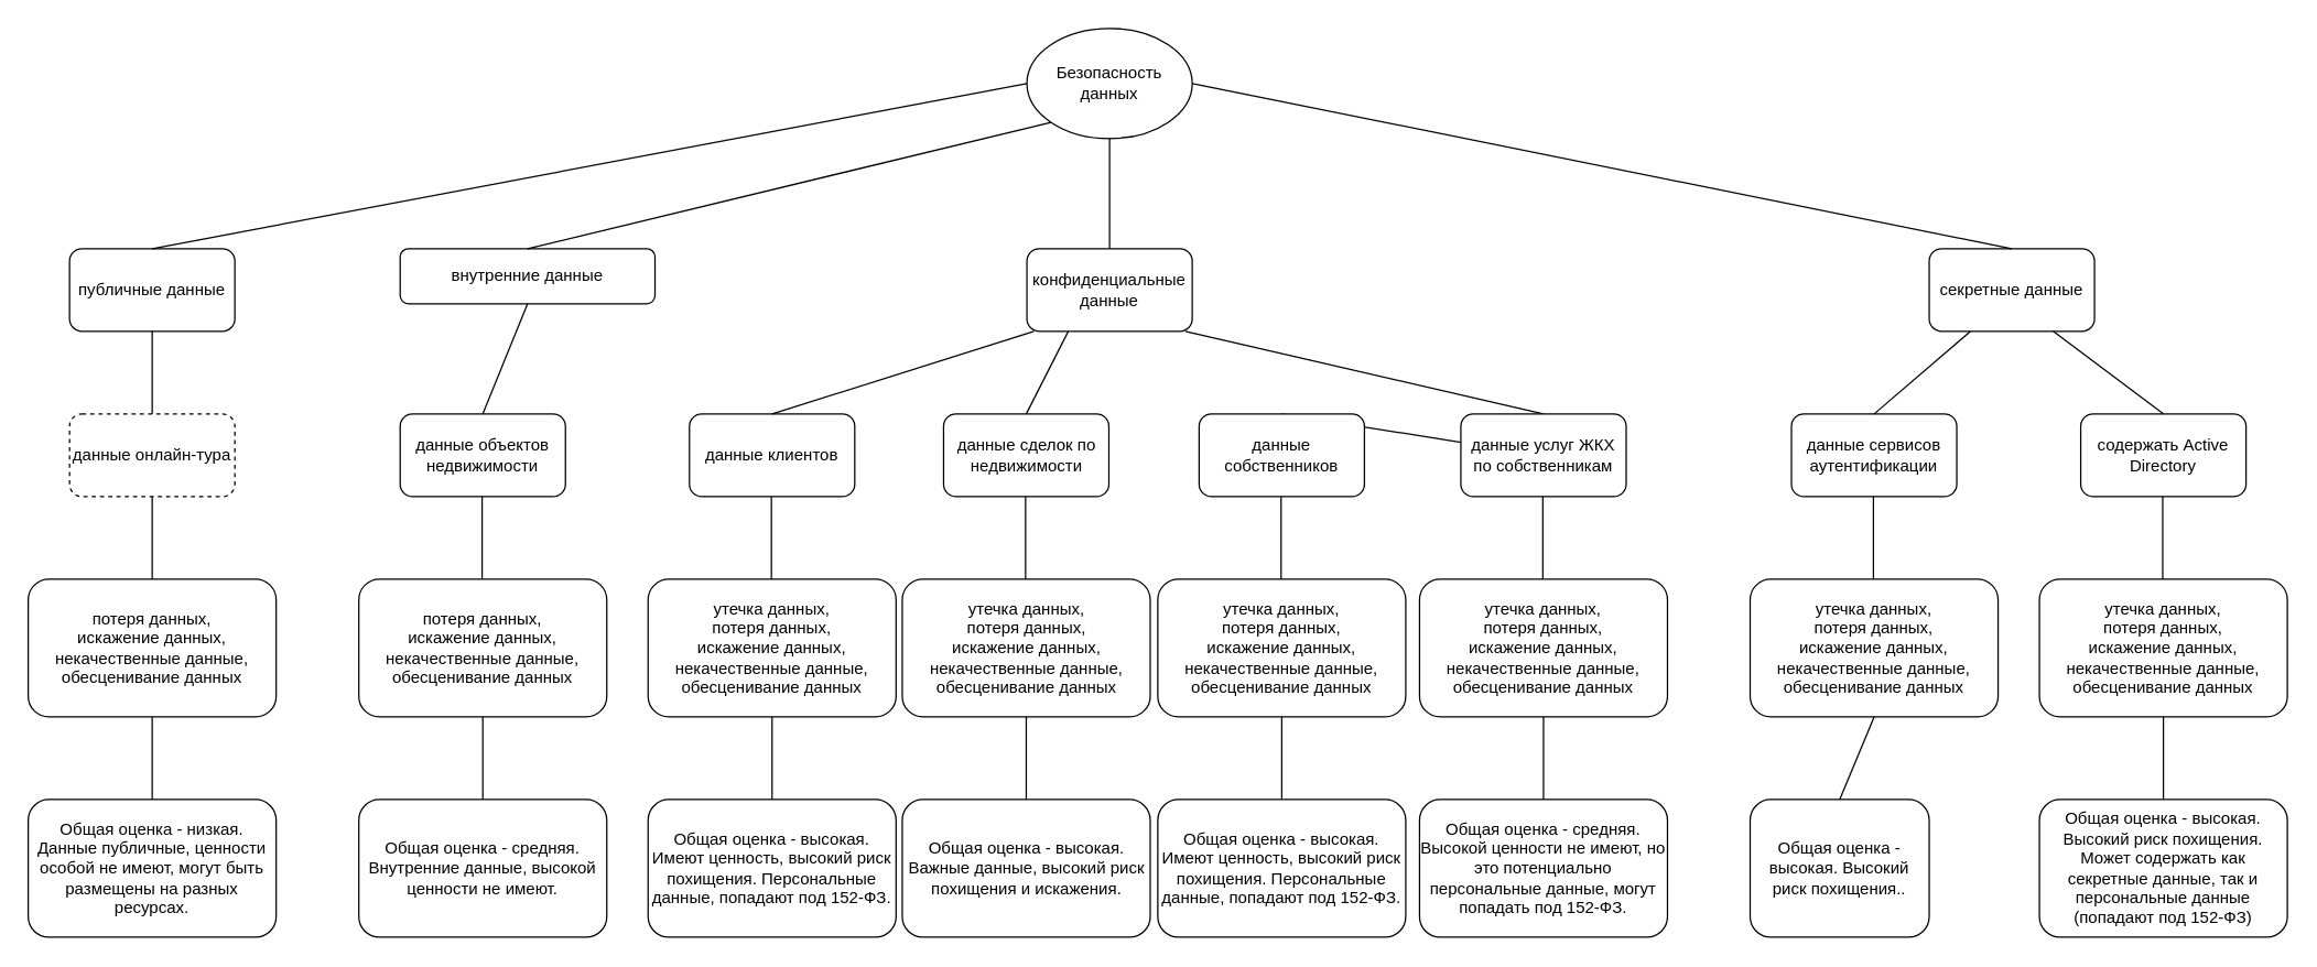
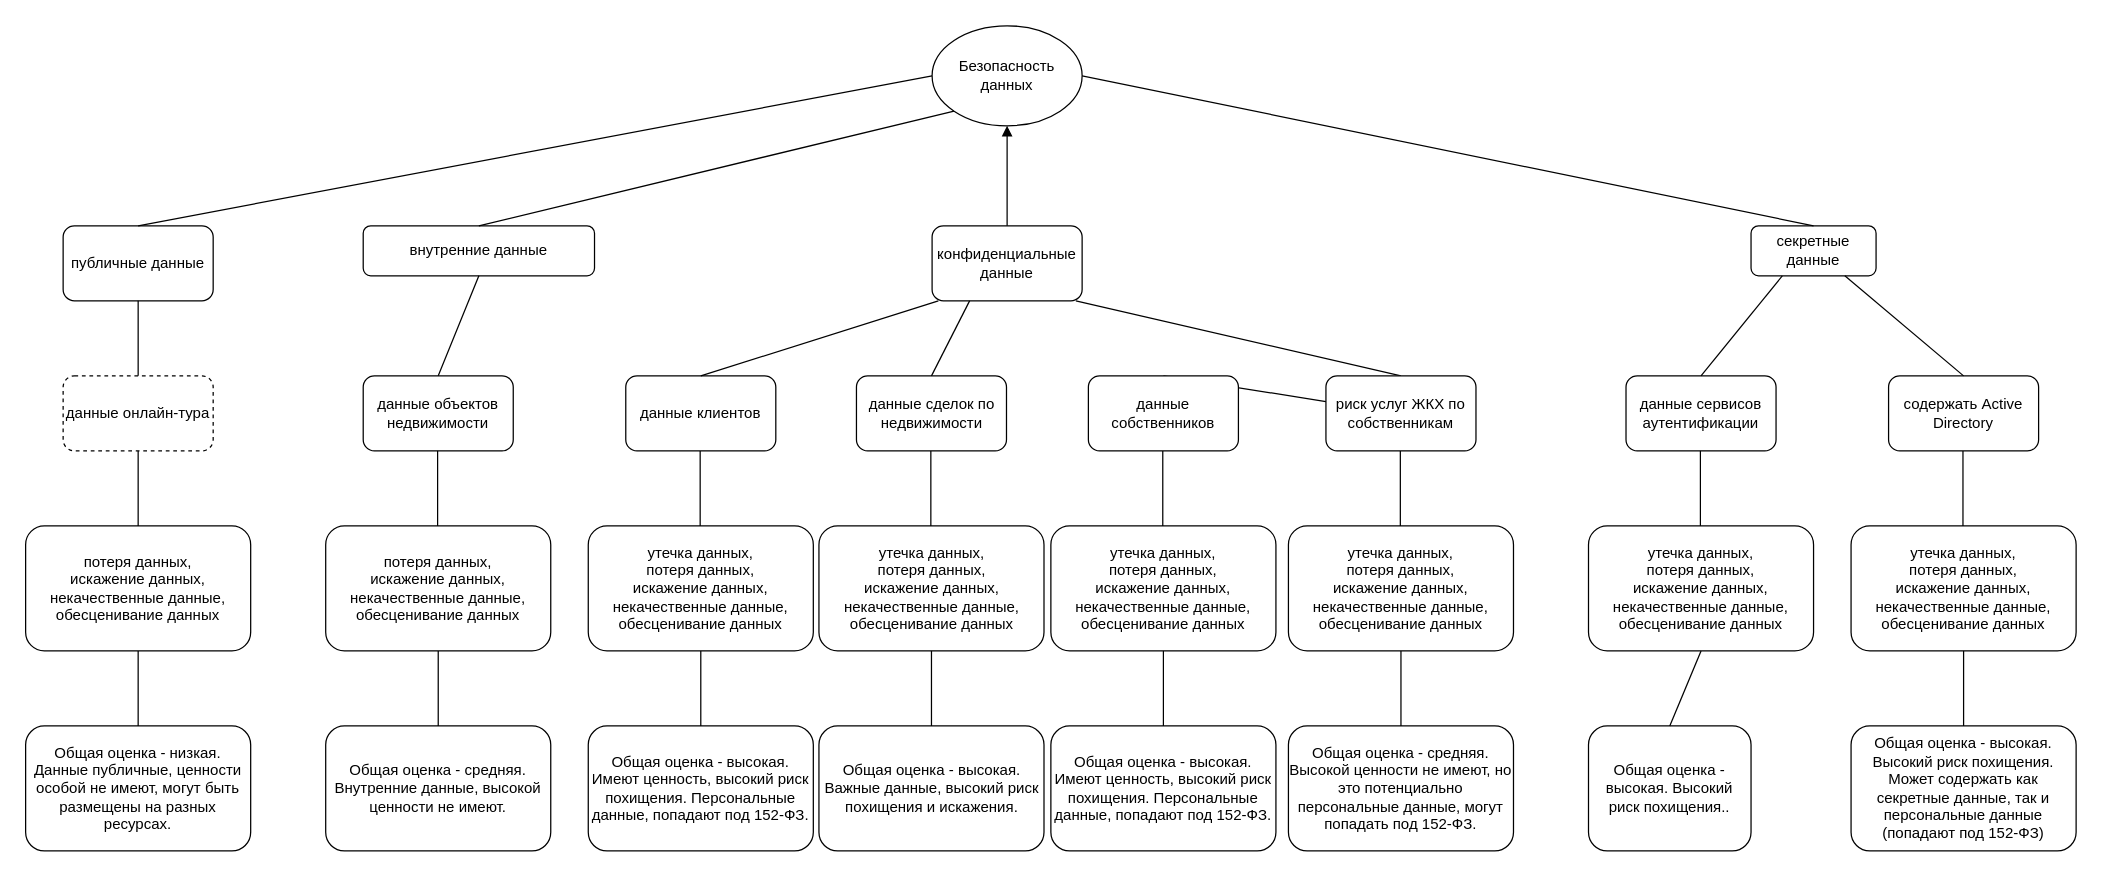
  <mxCell id="0" />
  <mxCell id="1" parent="0" />
  <mxCell id="2" value="Безопасность данных" style="ellipse;whiteSpace=wrap;html=1;container=0;" vertex="1" parent="1"><mxGeometry x="745" y="20" width="120" height="80" as="geometry" /></mxCell>
  <mxCell id="3" value="публичные данные" style="rounded=1;whiteSpace=wrap;html=1;container=0;" vertex="1" parent="1"><mxGeometry x="50" y="180" width="120" height="60" as="geometry" /></mxCell>
  <mxCell id="4" value="внутренние данные" style="rounded=1;whiteSpace=wrap;html=1;container=0;" vertex="1" parent="1"><mxGeometry x="290" y="180" width="185" height="40" as="geometry" /></mxCell>
  <mxCell id="5" value="конфиденциальные данные" style="rounded=1;whiteSpace=wrap;html=1;container=0;" vertex="1" parent="1"><mxGeometry x="745" y="180" width="120" height="60" as="geometry" /></mxCell>
- <mxCell id="6" value="секретные данные" style="rounded=1;whiteSpace=wrap;html=1;container=0;" vertex="1" parent="1"><mxGeometry x="1400" y="180" width="120" height="60" as="geometry" /></mxCell>
+ <mxCell id="6" value="секретные данные" style="rounded=1;whiteSpace=wrap;html=1;container=0;" vertex="1" parent="1"><mxGeometry x="1400" y="180" width="100" height="40" as="geometry" /></mxCell>
  <mxCell id="7" value="данные онлайн-тура" style="rounded=1;whiteSpace=wrap;html=1;container=0;dashed=1;" vertex="1" parent="1"><mxGeometry x="50" y="300" width="120" height="60" as="geometry" /></mxCell>
  <mxCell id="8" value="" style="endArrow=none;html=1;rounded=0;exitX=0.5;exitY=1;exitDx=0;exitDy=0;entryX=0.5;entryY=0;entryDx=0;entryDy=0;" edge="1" parent="1" source="3" target="7"><mxGeometry width="50" height="50" relative="1" as="geometry"><mxPoint x="200" y="310" as="sourcePoint" /><mxPoint x="250" y="260" as="targetPoint" /></mxGeometry></mxCell>
  <mxCell id="9" value="данные объектов недвижимости" style="rounded=1;whiteSpace=wrap;html=1;container=0;" vertex="1" parent="1"><mxGeometry x="290" y="300" width="120" height="60" as="geometry" /></mxCell>
  <mxCell id="10" value="" style="endArrow=none;html=1;rounded=0;entryX=0.5;entryY=1;entryDx=0;entryDy=0;exitX=0.5;exitY=0;exitDx=0;exitDy=0;" edge="1" parent="1" source="9" target="4"><mxGeometry width="50" height="50" relative="1" as="geometry"><mxPoint x="490" y="330" as="sourcePoint" /><mxPoint x="540" y="280" as="targetPoint" /></mxGeometry></mxCell>
  <mxCell id="11" value="данные клиентов" style="rounded=1;whiteSpace=wrap;html=1;container=0;" vertex="1" parent="1"><mxGeometry x="500" y="300" width="120" height="60" as="geometry" /></mxCell>
  <mxCell id="12" value="данные сделок по недвижимости" style="rounded=1;whiteSpace=wrap;html=1;container=0;" vertex="1" parent="1"><mxGeometry x="684.5" y="300" width="120" height="60" as="geometry" /></mxCell>
  <mxCell id="13" value="" style="endArrow=none;html=1;rounded=0;entryX=0;entryY=0.5;entryDx=0;entryDy=0;exitX=0.5;exitY=0;exitDx=0;exitDy=0;" edge="1" parent="1" source="3" target="2"><mxGeometry width="50" height="50" relative="1" as="geometry"><mxPoint x="590" y="110" as="sourcePoint" /><mxPoint x="640" y="60" as="targetPoint" /></mxGeometry></mxCell>
  <mxCell id="14" value="" style="endArrow=none;html=1;rounded=0;entryX=0;entryY=1;entryDx=0;entryDy=0;exitX=0.5;exitY=0;exitDx=0;exitDy=0;" edge="1" parent="1" source="4" target="2"><mxGeometry width="50" height="50" relative="1" as="geometry"><mxPoint x="560" y="180" as="sourcePoint" /><mxPoint x="610" y="130" as="targetPoint" /></mxGeometry></mxCell>
- <mxCell id="15" value="" style="endArrow=none;html=1;rounded=0;entryX=0.5;entryY=1;entryDx=0;entryDy=0;exitX=0.5;exitY=0;exitDx=0;exitDy=0;" edge="1" parent="1" source="5" target="2"><mxGeometry width="50" height="50" relative="1" as="geometry"><mxPoint x="960" y="180" as="sourcePoint" /><mxPoint x="1010" y="130" as="targetPoint" /></mxGeometry></mxCell>
+ <mxCell id="15" value="" style="endArrow=block;html=1;rounded=0;entryX=0.5;entryY=1;entryDx=0;entryDy=0;exitX=0.5;exitY=0;exitDx=0;exitDy=0;" edge="1" parent="1" source="5" target="2"><mxGeometry width="50" height="50" relative="1" as="geometry"><mxPoint x="960" y="180" as="sourcePoint" /><mxPoint x="1010" y="130" as="targetPoint" /></mxGeometry></mxCell>
  <mxCell id="16" value="" style="endArrow=none;html=1;rounded=0;exitX=1;exitY=0.5;exitDx=0;exitDy=0;entryX=0.5;entryY=0;entryDx=0;entryDy=0;" edge="1" parent="1" source="2" target="6"><mxGeometry width="50" height="50" relative="1" as="geometry"><mxPoint x="1110" y="100" as="sourcePoint" /><mxPoint x="1160" y="50" as="targetPoint" /></mxGeometry></mxCell>
  <mxCell id="17" value="данные сервисов аутентификации" style="rounded=1;whiteSpace=wrap;html=1;container=0;" vertex="1" parent="1"><mxGeometry x="1300" y="300" width="120" height="60" as="geometry" /></mxCell>
  <mxCell id="18" value="содержать Active Directory" style="rounded=1;whiteSpace=wrap;html=1;container=0;" vertex="1" parent="1"><mxGeometry x="1510" y="300" width="120" height="60" as="geometry" /></mxCell>
  <mxCell id="19" value="" style="endArrow=none;html=1;rounded=0;exitX=0.5;exitY=0;exitDx=0;exitDy=0;" edge="1" parent="1" source="11"><mxGeometry width="50" height="50" relative="1" as="geometry"><mxPoint x="560" y="270" as="sourcePoint" /><mxPoint x="750" y="240" as="targetPoint" /></mxGeometry></mxCell>
  <mxCell id="20" value="" style="endArrow=none;html=1;rounded=0;entryX=0.5;entryY=0;entryDx=0;entryDy=0;" edge="1" parent="1" target="38"><mxGeometry width="50" height="50" relative="1" as="geometry"><mxPoint x="860" y="240" as="sourcePoint" /><mxPoint x="1040" y="200" as="targetPoint" /></mxGeometry></mxCell>
  <mxCell id="21" value="" style="endArrow=none;html=1;rounded=0;entryX=0.25;entryY=1;entryDx=0;entryDy=0;exitX=0.5;exitY=0;exitDx=0;exitDy=0;" edge="1" parent="1" source="12" target="5"><mxGeometry width="50" height="50" relative="1" as="geometry"><mxPoint x="690" y="450" as="sourcePoint" /><mxPoint x="740" y="400" as="targetPoint" /></mxGeometry></mxCell>
  <mxCell id="22" value="" style="endArrow=none;html=1;rounded=0;exitX=0.5;exitY=0;exitDx=0;exitDy=0;" edge="1" parent="1" source="37" target="38"><mxGeometry width="50" height="50" relative="1" as="geometry"><mxPoint x="900" y="450" as="sourcePoint" /><mxPoint x="950" y="400" as="targetPoint" /></mxGeometry></mxCell>
  <mxCell id="23" value="" style="endArrow=none;html=1;rounded=0;entryX=0.25;entryY=1;entryDx=0;entryDy=0;exitX=0.5;exitY=0;exitDx=0;exitDy=0;" edge="1" parent="1" source="17" target="6"><mxGeometry width="50" height="50" relative="1" as="geometry"><mxPoint x="1340" y="450" as="sourcePoint" /><mxPoint x="1390" y="400" as="targetPoint" /></mxGeometry></mxCell>
  <mxCell id="24" value="" style="endArrow=none;html=1;rounded=0;exitX=0.75;exitY=1;exitDx=0;exitDy=0;entryX=0.5;entryY=0;entryDx=0;entryDy=0;" edge="1" parent="1" source="6" target="18"><mxGeometry width="50" height="50" relative="1" as="geometry"><mxPoint x="1650" y="250" as="sourcePoint" /><mxPoint x="1700" y="200" as="targetPoint" /></mxGeometry></mxCell>
  <mxCell id="25" value="&lt;div&gt;потеря данных,&lt;/div&gt;&lt;div&gt;искажение данных,&lt;/div&gt;&lt;div&gt;некачественные данные,&lt;/div&gt;&lt;div&gt;обесценивание данных&lt;/div&gt;" style="rounded=1;whiteSpace=wrap;html=1;container=0;" vertex="1" parent="1"><mxGeometry x="20" y="420" width="180" height="100" as="geometry" /></mxCell>
  <mxCell id="26" value="" style="endArrow=none;html=1;rounded=0;entryX=0.5;entryY=1;entryDx=0;entryDy=0;exitX=0.5;exitY=0;exitDx=0;exitDy=0;" edge="1" parent="1" source="25" target="7"><mxGeometry width="50" height="50" relative="1" as="geometry"><mxPoint x="-90" y="460" as="sourcePoint" /><mxPoint x="-40" y="410" as="targetPoint" /></mxGeometry></mxCell>
  <mxCell id="27" value="" style="endArrow=none;html=1;rounded=0;entryX=0.5;entryY=1;entryDx=0;entryDy=0;exitX=0.5;exitY=0;exitDx=0;exitDy=0;" edge="1" parent="1"><mxGeometry width="50" height="50" relative="1" as="geometry"><mxPoint x="559.5" y="420" as="sourcePoint" /><mxPoint x="559.5" y="360" as="targetPoint" /></mxGeometry></mxCell>
  <mxCell id="28" value="" style="endArrow=none;html=1;rounded=0;entryX=0.5;entryY=1;entryDx=0;entryDy=0;exitX=0.5;exitY=0;exitDx=0;exitDy=0;" edge="1" parent="1"><mxGeometry width="50" height="50" relative="1" as="geometry"><mxPoint x="744" y="420" as="sourcePoint" /><mxPoint x="744" y="360" as="targetPoint" /></mxGeometry></mxCell>
  <mxCell id="29" value="" style="endArrow=none;html=1;rounded=0;entryX=0.5;entryY=1;entryDx=0;entryDy=0;exitX=0.5;exitY=0;exitDx=0;exitDy=0;" edge="1" parent="1"><mxGeometry width="50" height="50" relative="1" as="geometry"><mxPoint x="1359.5" y="420" as="sourcePoint" /><mxPoint x="1359.5" y="360" as="targetPoint" /></mxGeometry></mxCell>
  <mxCell id="30" value="" style="endArrow=none;html=1;rounded=0;entryX=0.5;entryY=1;entryDx=0;entryDy=0;exitX=0.5;exitY=0;exitDx=0;exitDy=0;" edge="1" parent="1"><mxGeometry width="50" height="50" relative="1" as="geometry"><mxPoint x="1569.5" y="420" as="sourcePoint" /><mxPoint x="1569.5" y="360" as="targetPoint" /></mxGeometry></mxCell>
  <mxCell id="31" value="" style="endArrow=none;html=1;rounded=0;entryX=0.5;entryY=1;entryDx=0;entryDy=0;exitX=0.5;exitY=0;exitDx=0;exitDy=0;" edge="1" parent="1"><mxGeometry width="50" height="50" relative="1" as="geometry"><mxPoint x="349.5" y="420" as="sourcePoint" /><mxPoint x="349.5" y="360" as="targetPoint" /></mxGeometry></mxCell>
  <mxCell id="32" value="&lt;div&gt;потеря данных,&lt;/div&gt;&lt;div&gt;искажение данных,&lt;/div&gt;&lt;div&gt;некачественные данные,&lt;/div&gt;&lt;div&gt;обесценивание данных&lt;/div&gt;" style="rounded=1;whiteSpace=wrap;html=1;container=0;" vertex="1" parent="1"><mxGeometry x="260" y="420" width="180" height="100" as="geometry" /></mxCell>
  <mxCell id="33" value="&lt;div&gt;утечка данных,&lt;/div&gt;&lt;div&gt;потеря данных,&lt;/div&gt;&lt;div&gt;искажение данных,&lt;/div&gt;&lt;div&gt;некачественные данные,&lt;/div&gt;&lt;div&gt;обесценивание данных&lt;/div&gt;" style="rounded=1;whiteSpace=wrap;html=1;container=0;" vertex="1" parent="1"><mxGeometry x="470" y="420" width="180" height="100" as="geometry" /></mxCell>
  <mxCell id="34" value="&lt;div&gt;утечка данных,&lt;/div&gt;&lt;div&gt;потеря данных,&lt;/div&gt;&lt;div&gt;искажение данных,&lt;/div&gt;&lt;div&gt;некачественные данные,&lt;/div&gt;&lt;div&gt;обесценивание данных&lt;/div&gt;" style="rounded=1;whiteSpace=wrap;html=1;container=0;" vertex="1" parent="1"><mxGeometry x="654.5" y="420" width="180" height="100" as="geometry" /></mxCell>
  <mxCell id="35" value="&lt;div&gt;утечка данных,&lt;/div&gt;&lt;div&gt;потеря данных,&lt;/div&gt;&lt;div&gt;искажение данных,&lt;/div&gt;&lt;div&gt;некачественные данные,&lt;/div&gt;&lt;div&gt;обесценивание данных&lt;/div&gt;" style="rounded=1;whiteSpace=wrap;html=1;container=0;" vertex="1" parent="1"><mxGeometry x="840" y="420" width="180" height="100" as="geometry" /></mxCell>
  <mxCell id="36" value="&lt;div&gt;утечка данных,&lt;/div&gt;&lt;div&gt;потеря данных,&lt;/div&gt;&lt;div&gt;искажение данных,&lt;/div&gt;&lt;div&gt;некачественные данные,&lt;/div&gt;&lt;div&gt;обесценивание данных&lt;/div&gt;" style="rounded=1;whiteSpace=wrap;html=1;container=0;" vertex="1" parent="1"><mxGeometry x="1030" y="420" width="180" height="100" as="geometry" /></mxCell>
  <mxCell id="37" value="данные собственников" style="rounded=1;whiteSpace=wrap;html=1;container=0;" vertex="1" parent="1"><mxGeometry x="870" y="300" width="120" height="60" as="geometry" /></mxCell>
- <mxCell id="38" value="данные услуг ЖКХ по собственникам" style="rounded=1;whiteSpace=wrap;html=1;container=0;" vertex="1" parent="1"><mxGeometry x="1060" y="300" width="120" height="60" as="geometry" /></mxCell>
+ <mxCell id="38" value="риск услуг ЖКХ по собственникам" style="rounded=1;whiteSpace=wrap;html=1;container=0;" vertex="1" parent="1"><mxGeometry x="1060" y="300" width="120" height="60" as="geometry" /></mxCell>
  <mxCell id="39" value="" style="endArrow=none;html=1;rounded=0;entryX=0.5;entryY=1;entryDx=0;entryDy=0;exitX=0.5;exitY=0;exitDx=0;exitDy=0;" edge="1" parent="1"><mxGeometry width="50" height="50" relative="1" as="geometry"><mxPoint x="929.5" y="420" as="sourcePoint" /><mxPoint x="929.5" y="360" as="targetPoint" /></mxGeometry></mxCell>
  <mxCell id="40" value="" style="endArrow=none;html=1;rounded=0;entryX=0.5;entryY=1;entryDx=0;entryDy=0;exitX=0.5;exitY=0;exitDx=0;exitDy=0;" edge="1" parent="1"><mxGeometry width="50" height="50" relative="1" as="geometry"><mxPoint x="1119.5" y="420" as="sourcePoint" /><mxPoint x="1119.5" y="360" as="targetPoint" /></mxGeometry></mxCell>
  <mxCell id="41" value="&lt;div&gt;утечка данных,&lt;/div&gt;&lt;div&gt;потеря данных,&lt;/div&gt;&lt;div&gt;искажение данных,&lt;/div&gt;&lt;div&gt;некачественные данные,&lt;/div&gt;&lt;div&gt;обесценивание данных&lt;/div&gt;" style="rounded=1;whiteSpace=wrap;html=1;container=0;" vertex="1" parent="1"><mxGeometry x="1270" y="420" width="180" height="100" as="geometry" /></mxCell>
  <mxCell id="42" value="&lt;div&gt;утечка данных,&lt;/div&gt;&lt;div&gt;потеря данных,&lt;/div&gt;&lt;div&gt;искажение данных,&lt;/div&gt;&lt;div&gt;некачественные данные,&lt;/div&gt;&lt;div&gt;обесценивание данных&lt;/div&gt;" style="rounded=1;whiteSpace=wrap;html=1;container=0;" vertex="1" parent="1"><mxGeometry x="1480" y="420" width="180" height="100" as="geometry" /></mxCell>
  <mxCell id="43" value="&lt;div&gt;Общая оценка - низкая. Данные публичные, ценности особой не имеют, могут быть размещены на разных ресурсах.&lt;/div&gt;" style="rounded=1;whiteSpace=wrap;html=1;container=0;" vertex="1" parent="1"><mxGeometry x="20" y="580" width="180" height="100" as="geometry" /></mxCell>
  <mxCell id="44" value="" style="endArrow=none;html=1;rounded=0;entryX=0.5;entryY=1;entryDx=0;entryDy=0;exitX=0.5;exitY=0;exitDx=0;exitDy=0;" edge="1" parent="1" source="43"><mxGeometry width="50" height="50" relative="1" as="geometry"><mxPoint x="-90" y="620" as="sourcePoint" /><mxPoint x="110" y="520" as="targetPoint" /></mxGeometry></mxCell>
  <mxCell id="45" value="&lt;div&gt;Общая оценка - средняя. Внутренние данные, высокой ценности не имеют.&lt;/div&gt;" style="rounded=1;whiteSpace=wrap;html=1;container=0;" vertex="1" parent="1"><mxGeometry x="260" y="580" width="180" height="100" as="geometry" /></mxCell>
  <mxCell id="46" value="" style="endArrow=none;html=1;rounded=0;entryX=0.5;entryY=1;entryDx=0;entryDy=0;exitX=0.5;exitY=0;exitDx=0;exitDy=0;" edge="1" parent="1" source="45"><mxGeometry width="50" height="50" relative="1" as="geometry"><mxPoint x="150" y="620" as="sourcePoint" /><mxPoint x="350" y="520" as="targetPoint" /></mxGeometry></mxCell>
  <mxCell id="47" value="&lt;div&gt;Общая оценка - высокая. Имеют ценность, высокий риск похищения. Персональные данные, попадают под 152-ФЗ.&lt;/div&gt;" style="rounded=1;whiteSpace=wrap;html=1;container=0;" vertex="1" parent="1"><mxGeometry x="470" y="580" width="180" height="100" as="geometry" /></mxCell>
  <mxCell id="48" value="" style="endArrow=none;html=1;rounded=0;entryX=0.5;entryY=1;entryDx=0;entryDy=0;exitX=0.5;exitY=0;exitDx=0;exitDy=0;" edge="1" parent="1" source="47"><mxGeometry width="50" height="50" relative="1" as="geometry"><mxPoint x="360" y="620" as="sourcePoint" /><mxPoint x="560" y="520" as="targetPoint" /></mxGeometry></mxCell>
  <mxCell id="49" value="Общая оценка - высокая. Имеют ценность, высокий риск похищения. Персональные данные, попадают под 152-ФЗ." style="rounded=1;whiteSpace=wrap;html=1;container=0;" vertex="1" parent="1"><mxGeometry x="840" y="580" width="180" height="100" as="geometry" /></mxCell>
  <mxCell id="50" value="" style="endArrow=none;html=1;rounded=0;entryX=0.5;entryY=1;entryDx=0;entryDy=0;exitX=0.5;exitY=0;exitDx=0;exitDy=0;" edge="1" parent="1" source="49"><mxGeometry width="50" height="50" relative="1" as="geometry"><mxPoint x="730" y="620" as="sourcePoint" /><mxPoint x="930" y="520" as="targetPoint" /></mxGeometry></mxCell>
  <mxCell id="51" value="&lt;div&gt;Общая оценка - высокая. Важные данные&lt;span style=&quot;background-color: transparent; color: light-dark(rgb(0, 0, 0), rgb(255, 255, 255));&quot;&gt;, высокий риск похищения и искажения&lt;/span&gt;&lt;span style=&quot;background-color: transparent; color: light-dark(rgb(0, 0, 0), rgb(255, 255, 255));&quot;&gt;.&lt;/span&gt;&lt;/div&gt;" style="rounded=1;whiteSpace=wrap;html=1;container=0;" vertex="1" parent="1"><mxGeometry x="654.5" y="580" width="180" height="100" as="geometry" /></mxCell>
  <mxCell id="52" value="" style="endArrow=none;html=1;rounded=0;entryX=0.5;entryY=1;entryDx=0;entryDy=0;exitX=0.5;exitY=0;exitDx=0;exitDy=0;" edge="1" parent="1" source="51"><mxGeometry width="50" height="50" relative="1" as="geometry"><mxPoint x="544.5" y="620" as="sourcePoint" /><mxPoint x="744.5" y="520" as="targetPoint" /></mxGeometry></mxCell>
  <mxCell id="53" value="Общая оценка - средняя. Высокой ценности не имеют, но это потенциально персональные данные, могут попадать под 152-ФЗ." style="rounded=1;whiteSpace=wrap;html=1;container=0;" vertex="1" parent="1"><mxGeometry x="1030" y="580" width="180" height="100" as="geometry" /></mxCell>
  <mxCell id="54" value="" style="endArrow=none;html=1;rounded=0;entryX=0.5;entryY=1;entryDx=0;entryDy=0;exitX=0.5;exitY=0;exitDx=0;exitDy=0;" edge="1" parent="1" source="53"><mxGeometry width="50" height="50" relative="1" as="geometry"><mxPoint x="920" y="620" as="sourcePoint" /><mxPoint x="1120" y="520" as="targetPoint" /></mxGeometry></mxCell>
  <mxCell id="55" value="Общая оценка - высокая. Высокий риск похищения.." style="rounded=1;whiteSpace=wrap;html=1;container=0;" vertex="1" parent="1"><mxGeometry x="1270" y="580" width="130" height="100" as="geometry" /></mxCell>
  <mxCell id="56" value="" style="endArrow=none;html=1;rounded=0;entryX=0.5;entryY=1;entryDx=0;entryDy=0;exitX=0.5;exitY=0;exitDx=0;exitDy=0;" edge="1" parent="1" source="55"><mxGeometry width="50" height="50" relative="1" as="geometry"><mxPoint x="1160" y="620" as="sourcePoint" /><mxPoint x="1360" y="520" as="targetPoint" /></mxGeometry></mxCell>
  <mxCell id="57" value="Общая оценка - высокая. Высокий риск похищения. Может содержать как секретные данные, так и персональные данные (попадают под 152-ФЗ)" style="rounded=1;whiteSpace=wrap;html=1;container=0;" vertex="1" parent="1"><mxGeometry x="1480" y="580" width="180" height="100" as="geometry" /></mxCell>
  <mxCell id="58" value="" style="endArrow=none;html=1;rounded=0;entryX=0.5;entryY=1;entryDx=0;entryDy=0;exitX=0.5;exitY=0;exitDx=0;exitDy=0;" edge="1" parent="1" source="57"><mxGeometry width="50" height="50" relative="1" as="geometry"><mxPoint x="1370" y="620" as="sourcePoint" /><mxPoint x="1570" y="520" as="targetPoint" /></mxGeometry></mxCell>
